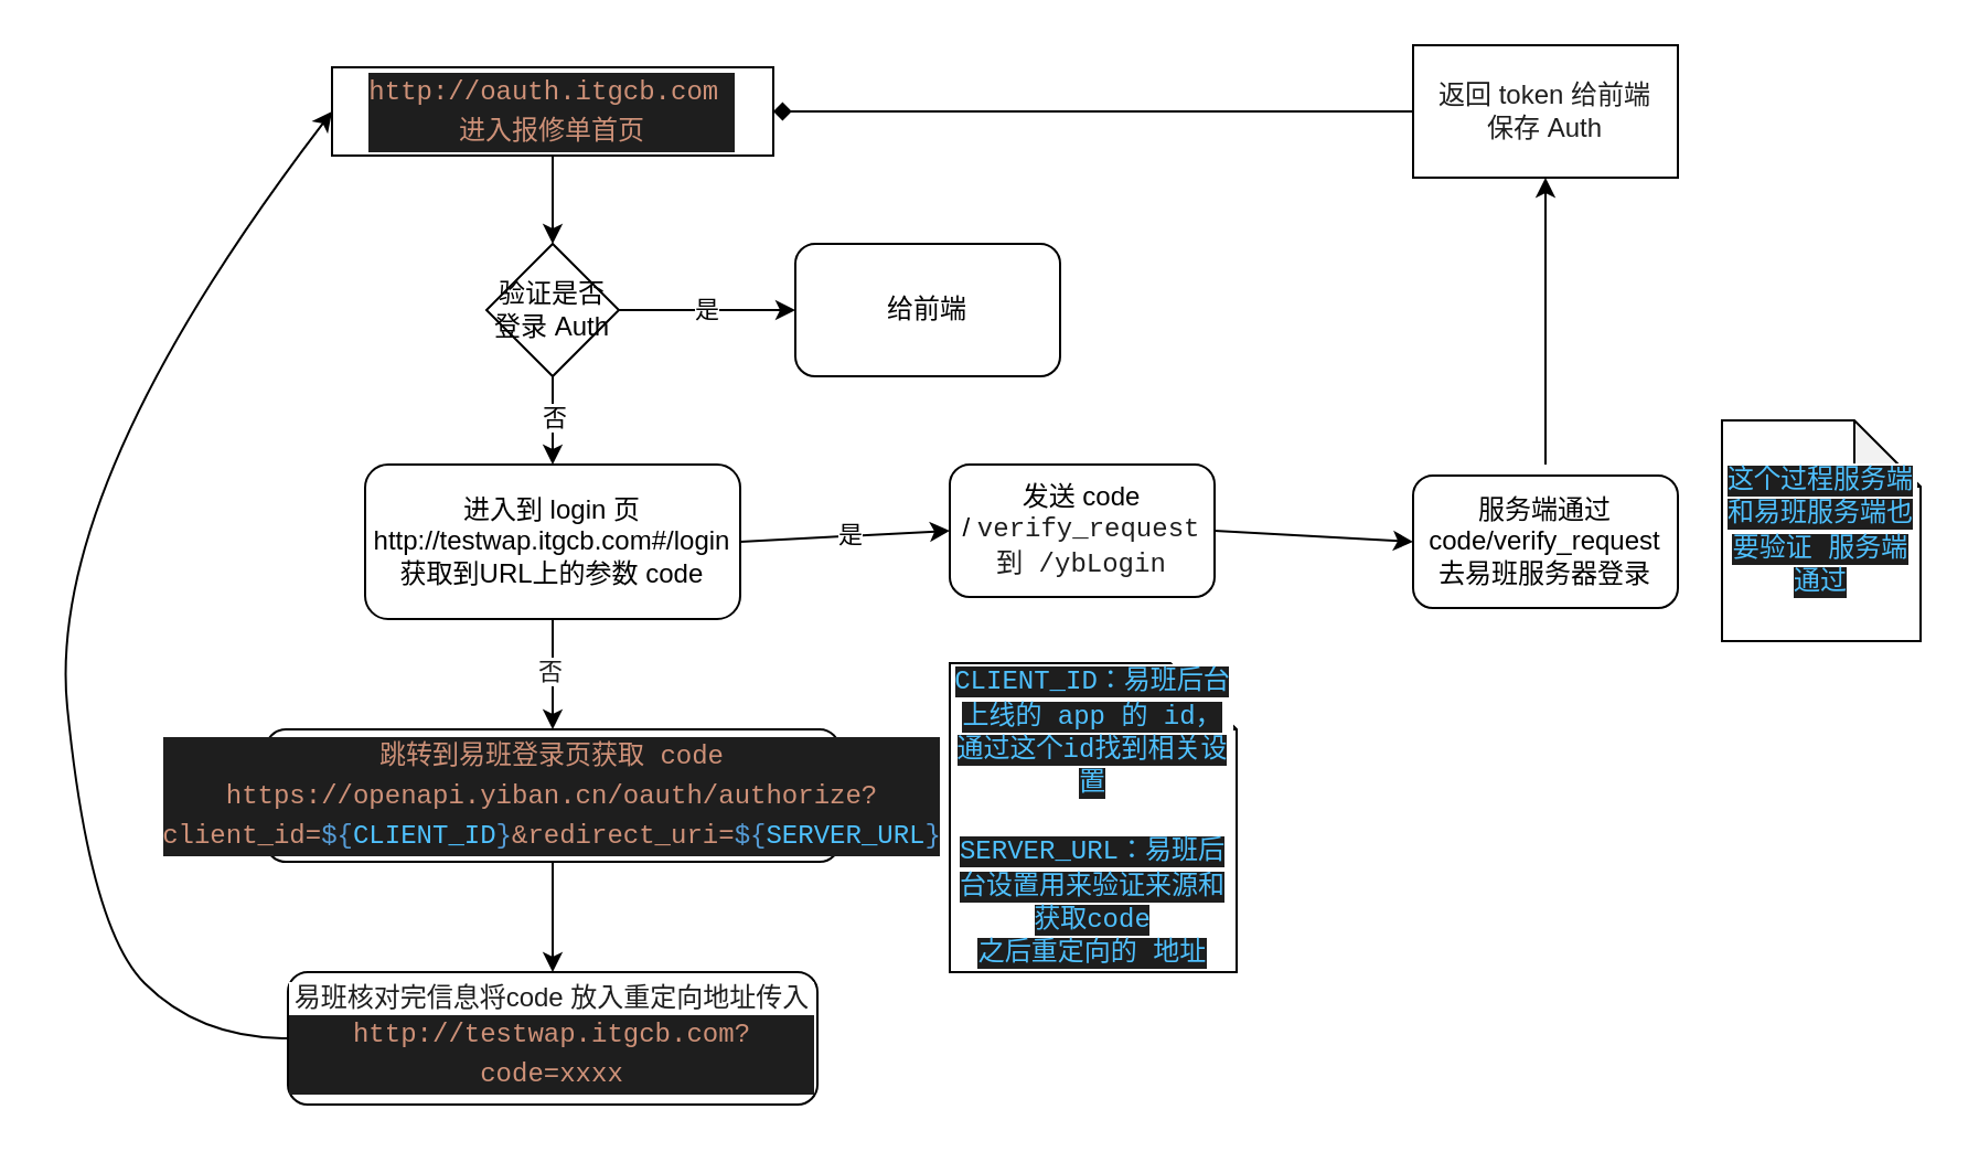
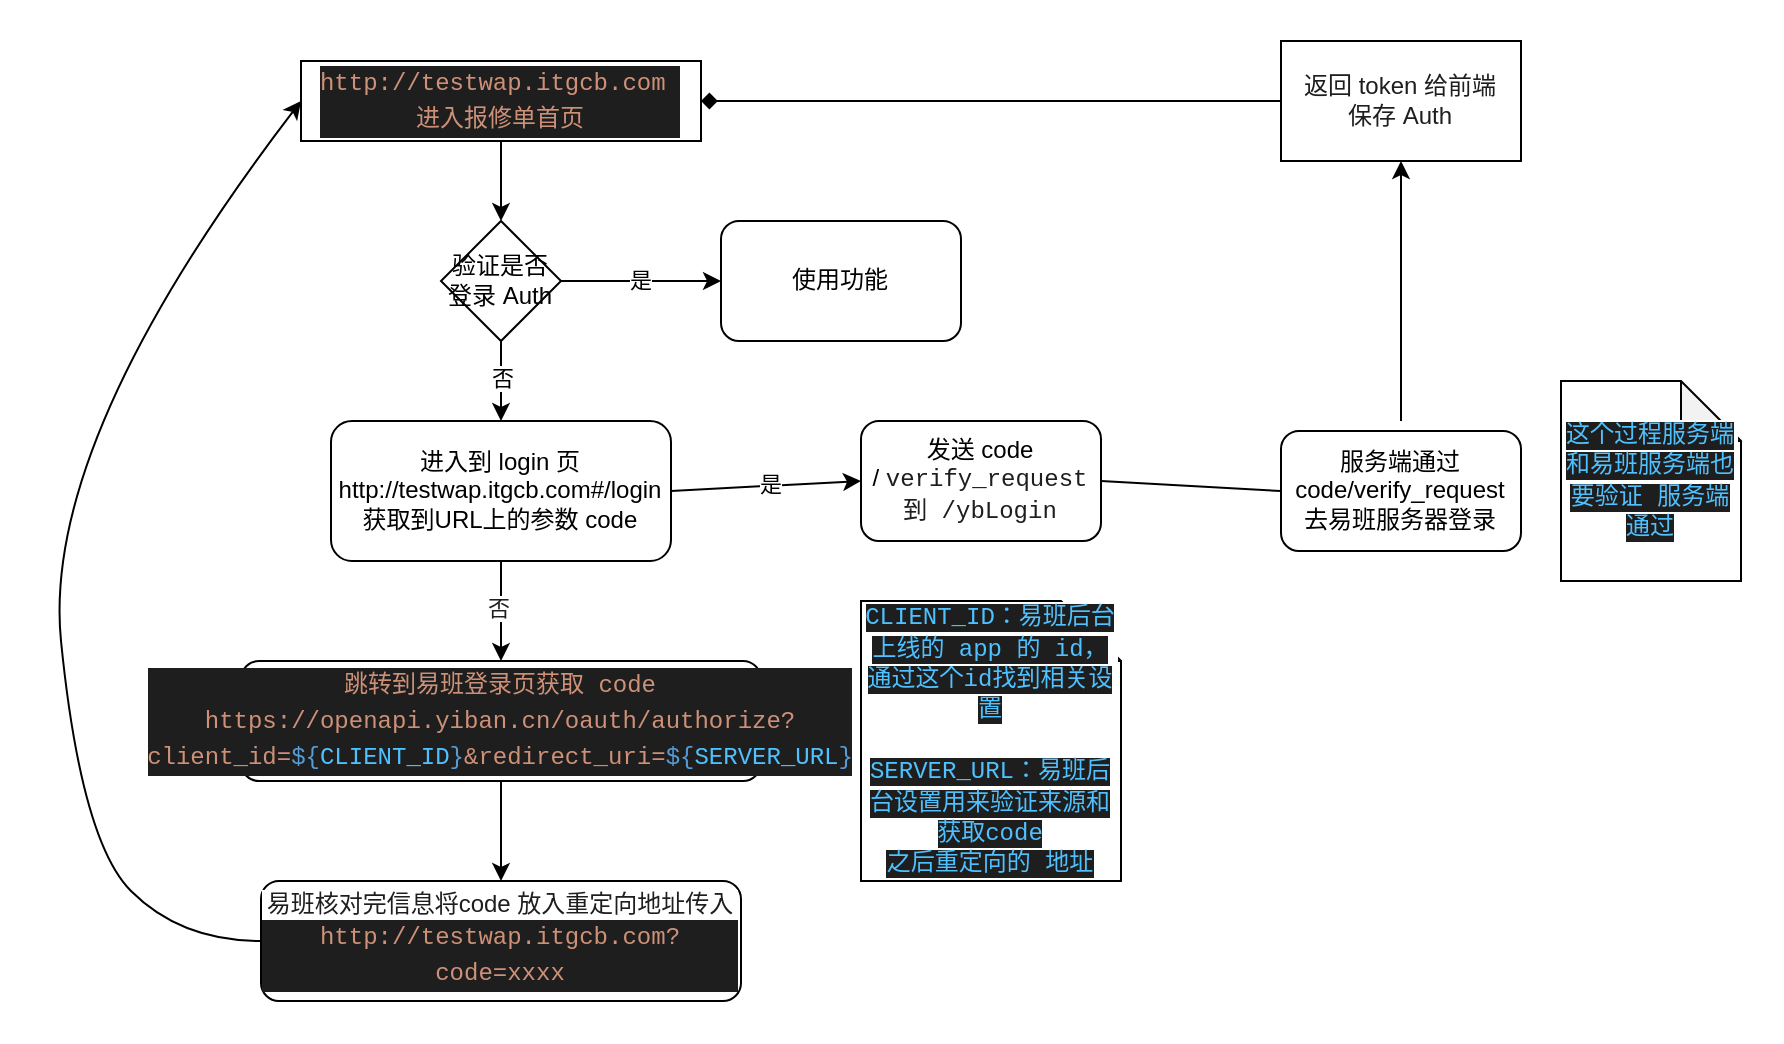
  <mxCell id="0" />
  <mxCell id="1" parent="0" />
- <mxCell id="2" value="&lt;div style=&quot;color: rgb(212, 212, 212); background-color: rgb(30, 30, 30); font-family: Menlo, Monaco, &amp;quot;Courier New&amp;quot;, monospace; line-height: 18px;&quot;&gt;&lt;span style=&quot;color: #ce9178;&quot;&gt;http://oauth.itgcb.com&amp;nbsp;&lt;/span&gt;&lt;/div&gt;&lt;div style=&quot;color: rgb(212, 212, 212); background-color: rgb(30, 30, 30); font-family: Menlo, Monaco, &amp;quot;Courier New&amp;quot;, monospace; line-height: 18px;&quot;&gt;&lt;span style=&quot;color: #ce9178;&quot;&gt;进入报修单首页&lt;/span&gt;&lt;/div&gt;" style="rounded=0;whiteSpace=wrap;html=1;" vertex="1" parent="1"><mxGeometry x="150" y="30" width="200" height="40" as="geometry" /></mxCell>
+ <mxCell id="2" value="&lt;div style=&quot;color: rgb(212, 212, 212); background-color: rgb(30, 30, 30); font-family: Menlo, Monaco, &amp;quot;Courier New&amp;quot;, monospace; line-height: 18px;&quot;&gt;&lt;span style=&quot;color: #ce9178;&quot;&gt;http://testwap.itgcb.com&amp;nbsp;&lt;/span&gt;&lt;/div&gt;&lt;div style=&quot;color: rgb(212, 212, 212); background-color: rgb(30, 30, 30); font-family: Menlo, Monaco, &amp;quot;Courier New&amp;quot;, monospace; line-height: 18px;&quot;&gt;&lt;span style=&quot;color: #ce9178;&quot;&gt;进入报修单首页&lt;/span&gt;&lt;/div&gt;" style="rounded=0;whiteSpace=wrap;html=1;" vertex="1" parent="1"><mxGeometry x="150" y="30" width="200" height="40" as="geometry" /></mxCell>
  <mxCell id="3" value="验证是否登录 Auth" style="rhombus;whiteSpace=wrap;html=1;" vertex="1" parent="1"><mxGeometry x="220" y="110" width="60" height="60" as="geometry" /></mxCell>
  <mxCell id="4" value="进入到 login 页&lt;br&gt;http://testwap.itgcb.com#/login&lt;br&gt;获取到URL上的参数 code" style="rounded=1;whiteSpace=wrap;html=1;" vertex="1" parent="1"><mxGeometry x="165" y="210" width="170" height="70" as="geometry" /></mxCell>
  <mxCell id="5" value="&lt;div style=&quot;background-color: rgb(30, 30, 30); font-family: Menlo, Monaco, &amp;quot;Courier New&amp;quot;, monospace; line-height: 18px;&quot;&gt;&lt;font color=&quot;#ce9178&quot;&gt;跳转到易班登录页获取 code&lt;/font&gt;&lt;/div&gt;&lt;div style=&quot;color: rgb(212, 212, 212); background-color: rgb(30, 30, 30); font-family: Menlo, Monaco, &amp;quot;Courier New&amp;quot;, monospace; line-height: 18px;&quot;&gt;&lt;span style=&quot;color: #ce9178;&quot;&gt;https://openapi.yiban.cn/oauth/authorize?client_id=&lt;/span&gt;&lt;span style=&quot;color: #569cd6;&quot;&gt;${&lt;/span&gt;&lt;span style=&quot;color: #4fc1ff;&quot;&gt;CLIENT_ID&lt;/span&gt;&lt;span style=&quot;color: #569cd6;&quot;&gt;}&lt;/span&gt;&lt;span style=&quot;color: #ce9178;&quot;&gt;&amp;amp;redirect_uri=&lt;/span&gt;&lt;span style=&quot;color: #569cd6;&quot;&gt;${&lt;/span&gt;&lt;span style=&quot;color: #4fc1ff;&quot;&gt;SERVER_URL&lt;/span&gt;&lt;span style=&quot;color: #569cd6;&quot;&gt;}&lt;/span&gt;&lt;/div&gt;" style="rounded=1;whiteSpace=wrap;html=1;" vertex="1" parent="1"><mxGeometry x="120" y="330" width="260" height="60" as="geometry" /></mxCell>
  <mxCell id="6" value="" style="endArrow=classic;html=1;" edge="1" parent="1" target="3"><mxGeometry width="50" height="50" relative="1" as="geometry"><mxPoint x="250" y="70" as="sourcePoint" /><mxPoint x="300" y="20" as="targetPoint" /></mxGeometry></mxCell>
  <mxCell id="7" value="&lt;br&gt;" style="edgeLabel;html=1;align=center;verticalAlign=middle;resizable=0;points=[];" vertex="1" connectable="0" parent="6"><mxGeometry x="-0.25" y="1" relative="1" as="geometry"><mxPoint as="offset" /></mxGeometry></mxCell>
  <mxCell id="8" value="" style="endArrow=classic;html=1;entryX=0.5;entryY=0;entryDx=0;entryDy=0;" edge="1" parent="1" target="4"><mxGeometry width="50" height="50" relative="1" as="geometry"><mxPoint x="250" y="170" as="sourcePoint" /><mxPoint x="300" y="120" as="targetPoint" /></mxGeometry></mxCell>
  <mxCell id="9" value="否" style="edgeLabel;html=1;align=center;verticalAlign=middle;resizable=0;points=[];" vertex="1" connectable="0" parent="8"><mxGeometry x="-0.1" relative="1" as="geometry"><mxPoint as="offset" /></mxGeometry></mxCell>
  <mxCell id="10" value="是" style="endArrow=classic;html=1;" edge="1" parent="1"><mxGeometry width="50" height="50" relative="1" as="geometry"><mxPoint x="280" y="140" as="sourcePoint" /><mxPoint x="360" y="140" as="targetPoint" /></mxGeometry></mxCell>
- <mxCell id="11" value="给前端" style="rounded=1;whiteSpace=wrap;html=1;" vertex="1" parent="1"><mxGeometry x="360" y="110" width="120" height="60" as="geometry" /></mxCell>
+ <mxCell id="11" value="使用功能" style="rounded=1;whiteSpace=wrap;html=1;" vertex="1" parent="1"><mxGeometry x="360" y="110" width="120" height="60" as="geometry" /></mxCell>
  <mxCell id="12" value="" style="endArrow=classic;html=1;entryX=0;entryY=0.5;entryDx=0;entryDy=0;exitX=1;exitY=0.5;exitDx=0;exitDy=0;" edge="1" parent="1" source="4" target="14"><mxGeometry width="50" height="50" relative="1" as="geometry"><mxPoint x="335" y="250" as="sourcePoint" /><mxPoint x="385" y="200" as="targetPoint" /></mxGeometry></mxCell>
  <mxCell id="13" value="是" style="edgeLabel;html=1;align=center;verticalAlign=middle;resizable=0;points=[];" vertex="1" connectable="0" parent="12"><mxGeometry x="0.046" y="1" relative="1" as="geometry"><mxPoint as="offset" /></mxGeometry></mxCell>
  <mxCell id="14" value="发送 code /&amp;nbsp;&lt;span style=&quot;font-family: Menlo, Monaco, &amp;quot;Courier New&amp;quot;, monospace; background-color: rgb(255, 255, 255);&quot;&gt;&lt;font color=&quot;#1e1e1e&quot;&gt;verify_request到 /ybLogin&lt;/font&gt;&lt;/span&gt;" style="rounded=1;whiteSpace=wrap;html=1;" vertex="1" parent="1"><mxGeometry x="430" y="210" width="120" height="60" as="geometry" /></mxCell>
  <mxCell id="15" value="" style="endArrow=classic;html=1;fontColor=#1E1E1E;" edge="1" parent="1" target="5"><mxGeometry width="50" height="50" relative="1" as="geometry"><mxPoint x="250" y="280" as="sourcePoint" /><mxPoint x="300" y="230" as="targetPoint" /></mxGeometry></mxCell>
  <mxCell id="16" value="否" style="edgeLabel;html=1;align=center;verticalAlign=middle;resizable=0;points=[];fontColor=#1E1E1E;" vertex="1" connectable="0" parent="15"><mxGeometry x="-0.08" y="-2" relative="1" as="geometry"><mxPoint as="offset" /></mxGeometry></mxCell>
  <mxCell id="17" value="&lt;span style=&quot;border-color: var(--border-color); color: rgb(79, 193, 255); font-family: Menlo, Monaco, &amp;quot;Courier New&amp;quot;, monospace; background-color: rgb(30, 30, 30);&quot;&gt;CLIENT_ID：易班后台上线的 app 的 id，通过这个id找到相关设置&lt;br style=&quot;border-color: var(--border-color);&quot;&gt;&lt;br style=&quot;border-color: var(--border-color);&quot;&gt;&lt;/span&gt;&lt;span style=&quot;border-color: var(--border-color); color: rgb(79, 193, 255); font-family: Menlo, Monaco, &amp;quot;Courier New&amp;quot;, monospace; background-color: rgb(30, 30, 30);&quot;&gt;SERVER_URL：易班后台设置用来验证来源和获取code&lt;br style=&quot;border-color: var(--border-color);&quot;&gt;&lt;/span&gt;&lt;span style=&quot;border-color: var(--border-color); color: rgb(79, 193, 255); font-family: Menlo, Monaco, &amp;quot;Courier New&amp;quot;, monospace; background-color: rgb(30, 30, 30);&quot;&gt;之后重定向的 地址&lt;/span&gt;" style="shape=note;whiteSpace=wrap;html=1;backgroundOutline=1;darkOpacity=0.05;labelBackgroundColor=#FFFFFF;fontColor=#1E1E1E;" vertex="1" parent="1"><mxGeometry x="430" y="300" width="130" height="140" as="geometry" /></mxCell>
  <mxCell id="18" value="易班核对完信息将code 放入重定向地址传入&lt;br&gt;&lt;div style=&quot;color: rgb(212, 212, 212); background-color: rgb(30, 30, 30); font-family: Menlo, Monaco, &amp;quot;Courier New&amp;quot;, monospace; line-height: 18px;&quot;&gt;&lt;span style=&quot;color: #ce9178;&quot;&gt;http://testwap.itgcb.com?code=xxxx&lt;/span&gt;&lt;/div&gt;" style="rounded=1;whiteSpace=wrap;html=1;labelBackgroundColor=#FFFFFF;fontColor=#1E1E1E;" vertex="1" parent="1"><mxGeometry x="130" y="440" width="240" height="60" as="geometry" /></mxCell>
  <mxCell id="19" value="" style="endArrow=classic;html=1;fontColor=#1E1E1E;" edge="1" parent="1" target="18"><mxGeometry width="50" height="50" relative="1" as="geometry"><mxPoint x="250" y="390" as="sourcePoint" /><mxPoint x="300" y="340" as="targetPoint" /></mxGeometry></mxCell>
  <mxCell id="20" value="服务端通过 code/verify_request&lt;br&gt;去易班服务器登录" style="rounded=1;whiteSpace=wrap;html=1;" vertex="1" parent="1"><mxGeometry x="640" y="215" width="120" height="60" as="geometry" /></mxCell>
  <mxCell id="21" value="返回 token 给前端&lt;br&gt;保存 Auth" style="whiteSpace=wrap;html=1;labelBackgroundColor=#FFFFFF;fontColor=#1E1E1E;rounded=0;" vertex="1" parent="1"><mxGeometry x="640" y="20" width="120" height="60" as="geometry" /></mxCell>
- <mxCell id="22" value="" style="endArrow=classic;html=1;fontColor=#1E1E1E;entryX=0;entryY=0.5;entryDx=0;entryDy=0;exitX=1;exitY=0.5;exitDx=0;exitDy=0;" edge="1" parent="1" source="14" target="20"><mxGeometry width="50" height="50" relative="1" as="geometry"><mxPoint x="560" y="250" as="sourcePoint" /><mxPoint x="610" y="200" as="targetPoint" /></mxGeometry></mxCell>
+ <mxCell id="22" value="" style="endArrow=none;html=1;fontColor=#1E1E1E;entryX=0;entryY=0.5;entryDx=0;entryDy=0;exitX=1;exitY=0.5;exitDx=0;exitDy=0;" edge="1" parent="1" source="14" target="20"><mxGeometry width="50" height="50" relative="1" as="geometry"><mxPoint x="560" y="250" as="sourcePoint" /><mxPoint x="610" y="200" as="targetPoint" /></mxGeometry></mxCell>
  <mxCell id="23" value="" style="endArrow=classic;html=1;fontColor=#1E1E1E;entryX=0.5;entryY=1;entryDx=0;entryDy=0;" edge="1" parent="1" target="21"><mxGeometry width="50" height="50" relative="1" as="geometry"><mxPoint x="700" y="210" as="sourcePoint" /><mxPoint x="750" y="160" as="targetPoint" /></mxGeometry></mxCell>
  <mxCell id="24" value="" style="endArrow=diamond;html=1;fontColor=#1E1E1E;entryX=1;entryY=0.5;entryDx=0;entryDy=0;exitX=0;exitY=0.5;exitDx=0;exitDy=0;" edge="1" parent="1" source="21" target="2"><mxGeometry width="50" height="50" relative="1" as="geometry"><mxPoint x="640" y="90" as="sourcePoint" /><mxPoint x="690" y="40" as="targetPoint" /></mxGeometry></mxCell>
  <mxCell id="25" value="" style="curved=1;endArrow=classic;html=1;fontColor=#1E1E1E;exitX=0;exitY=0.5;exitDx=0;exitDy=0;entryX=0;entryY=0.5;entryDx=0;entryDy=0;" edge="1" parent="1" source="18" target="2"><mxGeometry width="50" height="50" relative="1" as="geometry"><mxPoint x="40" y="470" as="sourcePoint" /><mxPoint x="90" y="420" as="targetPoint" /><Array as="points"><mxPoint x="90" y="470" /><mxPoint x="40" y="420" /><mxPoint x="20" y="220" /></Array></mxGeometry></mxCell>
  <mxCell id="26" value="&lt;font face=&quot;Menlo, Monaco, Courier New, monospace&quot; color=&quot;#4fc1ff&quot;&gt;&lt;span style=&quot;background-color: rgb(30, 30, 30);&quot;&gt;这个过程服务端和易班服务端也要验证 服务端通过&lt;/span&gt;&lt;/font&gt;" style="shape=note;whiteSpace=wrap;html=1;backgroundOutline=1;darkOpacity=0.05;labelBackgroundColor=#FFFFFF;fontColor=#1E1E1E;" vertex="1" parent="1"><mxGeometry x="780" y="190" width="90" height="100" as="geometry" /></mxCell>
